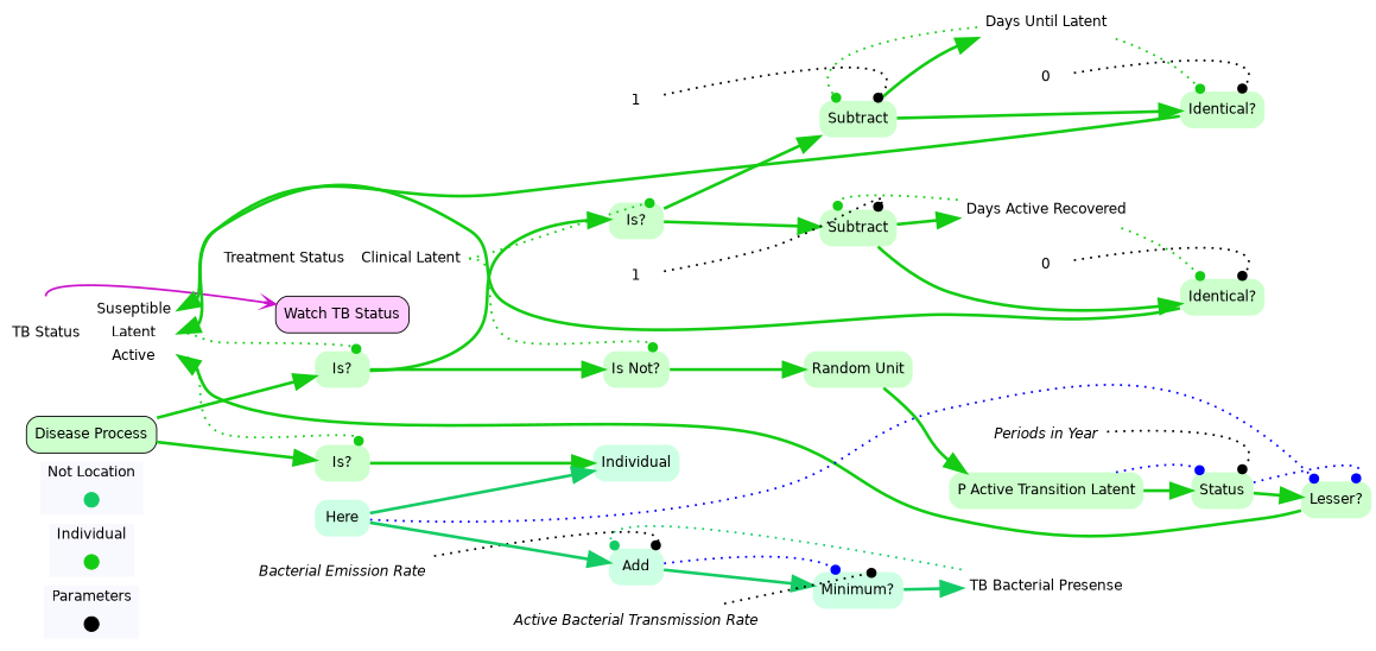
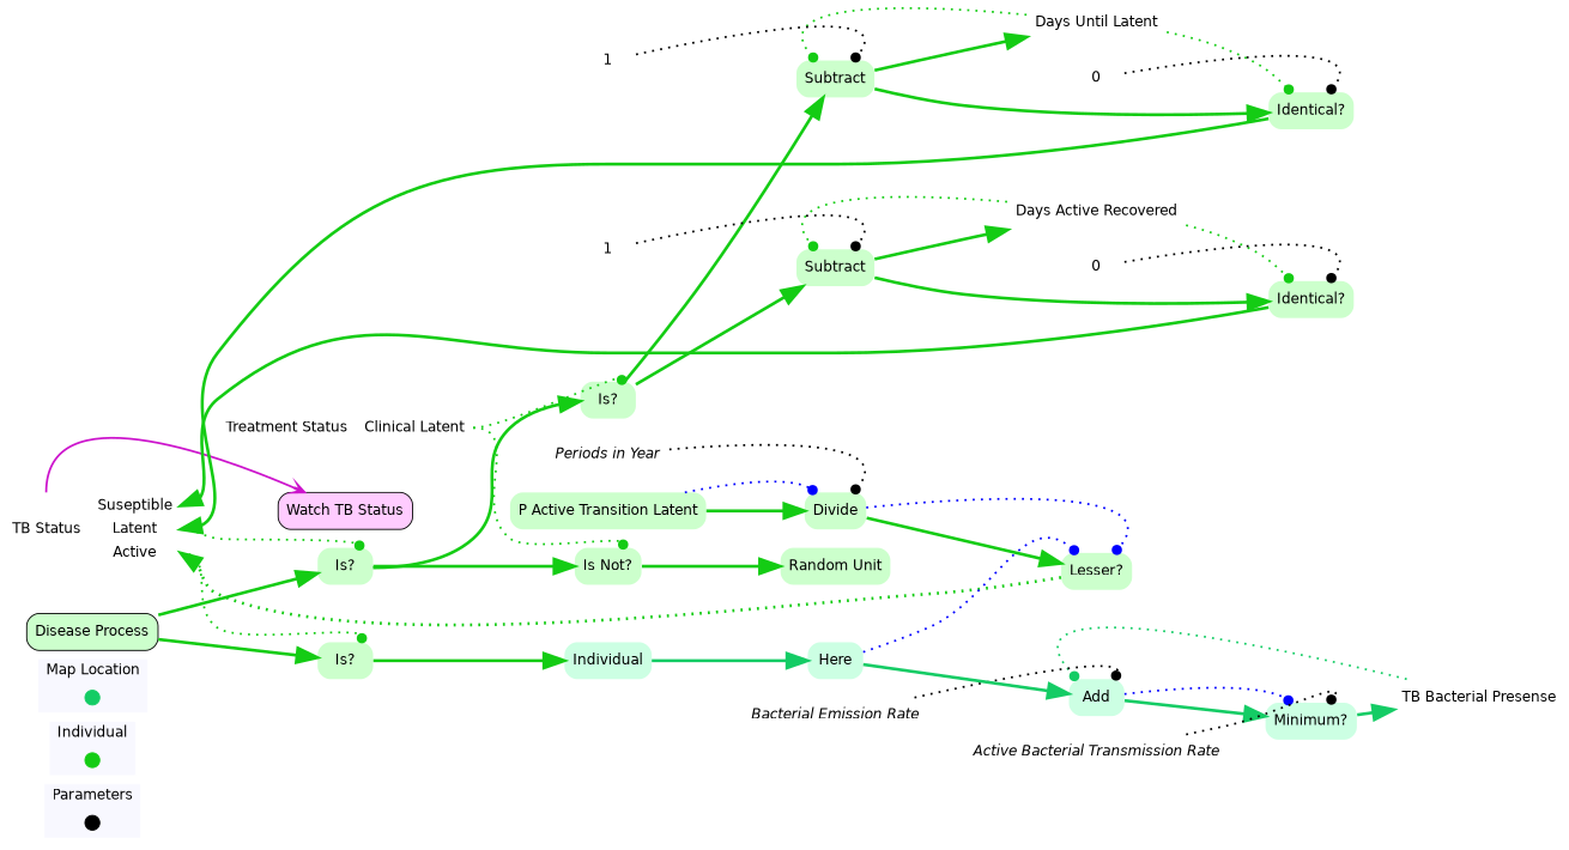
  digraph {
    rankdir=LR
    node [color="0.333, 0.2, 1.0" shape=none style="rounded,filled" fontname=Helvetica]
    edge [color="0.333, 0.9 , 0.8" penwidth=3.0 arrowsize=2.0]
    contextOverview [color=black fixedsize=true fontcolor=white height=.2 shape=point style=filled width=.2 fontname=""]
    diseaseProcessOverview [color="0.333, 0.9 , 0.8" fixedsize=true fontcolor=white height=.2 shape=point style=filled width=.2]
    individualOverview [color="0.407, 0.9 , 0.8" fixedsize=true fontcolor=white height=.2 shape=point style=filled width=.2]
    n4 [color=black fillcolor="0.833, 0.2, 1.0" label="Watch TB Status" shape=box]
    n5 [color=none fillcolor=white label="{<individualtBStatus> TB Status | {<individualtBStatussuseptible> Suseptible|<individualtBStatuslatent> Latent|<individualtBStatusactive> Active}}" shape=record style=filled]
    n6 [label="Is?"]
    n7 [label="Is?"]
    n8 [label="Is?"]
    n9 [label="Is Not?"]
    n10 [color=gray fillcolor="0.407, 0.2, 1.0" label=Individual]
    n11 [color=none fillcolor=white label="{<individualtreatmentStatus> Treatment Status | {<individualtreatmentStatusclinicalTreatment> Clinical Latent}}" shape=record style=filled]
    n12 [label=Subtract]
    n13 [label=Subtract]
    n14 [label="Random Unit"]
    n15 [color=none fillcolor=white fontsize=14 label="Days Until Latent" style=filled]
    n16 [label="Identical?"]
    n17 [color=none fillcolor=white fontsize=14 label="Days Active Recovered" style=filled]
    n18 [label="Identical?"]
    n19 [color=none fillcolor=white fontsize=14 label=<<i>Periods in Year</i>> style=filled]
-   n20 [label=Status]
+   n20 [label=Divide]
    n21 [label="Lesser?"]
    n22 [color=none fillcolor=white fontsize=14 label="TB Bacterial Presense" style=filled]
    n23 [color="0.407, 0.2, 1.0" label=Add]
    n24 [color="0.407, 0.2, 1.0" label="Minimum?"]
    n25 [color=none fillcolor=white fontsize=14 label=<<i>Bacterial Emission Rate</i>> style=filled]
    n26 [color=none fillcolor=white fontsize=14 label=<<i>Active Bacterial Transmission Rate</i>> style=filled]
    n27 [color=black fillcolor="0.333, 0.2, 1.0" label="Disease Process" shape=box]
    n28 [color="0.407, 0.2, 1.0" label=Here]
    n29 [label="P Active Transition Latent"]
    n30 [label=0 color="" style=""]
    n31 [label=0 color="" style=""]
    n32 [label=1 color="" style=""]
    n33 [label=1 color="" style=""]
    subgraph cluster_1 {
      color=white
      fillcolor=ghostwhite
      fontname=Helvetica
      label=Parameters
      labeljust=l
      style=filled
      contextOverview
    }
    subgraph cluster_2 {
      color=white
      fillcolor=ghostwhite
      fontname=Helvetica
      label=Individual
      labeljust=l
      nodesep=0.1
      style=filled
      diseaseProcessOverview
    }
    subgraph cluster_3 {
      color=white
      fillcolor=ghostwhite
      fontname=Helvetica
-     label="Not Location"
+     label="Map Location"
      labeljust=l
      nodesep=0.1
      style=filled
      individualOverview
    }
    n5 -> n4 [arrowhead=vee color="0.833, 0.9 , 0.8" penwidth=2.0 tailport=individualtBStatus arrowsize=""]
    n5 -> n6 [arrowhead=dot headport=ne penwidth=2.0 style=dotted tailport=individualtBStatuslatent arrowsize=""]
    n5 -> n7 [arrowhead=dot headport=ne penwidth=2.0 style=dotted tailport=individualtBStatusactive arrowsize=""]
    n6 -> n8
    n6 -> n9
    n7 -> n10
    n8 -> n12
    n8 -> n13
    n9 -> n14
-   n28 -> n10 [color="0.407, 0.9 , 0.8"]
+   n10 -> n28 [color="0.407, 0.9 , 0.8"]
    n11 -> n8 [arrowhead=dot headport=ne penwidth=2.0 style=dotted tailport=individualtreatmentStatusclinicalTreatment arrowsize=""]
    n11 -> n9 [arrowhead=dot headport=ne penwidth=2.0 style=dotted tailport=individualtreatmentStatusclinicalTreatment arrowsize=""]
    n12 -> n15
    n12 -> n16
    n13 -> n17
    n13 -> n18
-   n14 -> n29
    n15 -> n12 [arrowhead=dot headport=nw penwidth=2.0 style=dotted arrowsize=""]
    n15 -> n16 [arrowhead=dot headport=nw penwidth=2.0 style=dotted arrowsize=""]
    n16 -> n5 [headport=individualtBStatuslatent]
    n17 -> n13 [arrowhead=dot headport=nw penwidth=2.0 style=dotted arrowsize=""]
    n17 -> n18 [arrowhead=dot headport=nw penwidth=2.0 style=dotted arrowsize=""]
    n18 -> n5 [headport=individualtBStatussuseptible]
    n19 -> n20 [arrowhead=dot color=black headport=ne penwidth=2.0 style=dotted arrowsize=""]
    n20 -> n21
    n20 -> n21 [arrowhead=dot color=blue headport=ne penwidth=2.0 style=dotted arrowsize=""]
-   n21 -> n5 [headport=individualtBStatusactive]
+   n21 -> n5 [headport=individualtBStatusactive style=dotted]
    n22 -> n23 [arrowhead=dot color="0.407, 0.9 , 0.8" headport=nw penwidth=2.0 style=dotted arrowsize=""]
    n23 -> n24 [color="0.407, 0.9 , 0.8"]
    n23 -> n24 [arrowhead=dot color=blue headport=nw penwidth=2.0 style=dotted arrowsize=""]
    n24 -> n22 [color="0.407, 0.9 , 0.8"]
    n25 -> n23 [arrowhead=dot color=black headport=ne penwidth=2.0 style=dotted arrowsize=""]
    n26 -> n24 [arrowhead=dot color=black headport=ne penwidth=2.0 style=dotted arrowsize=""]
    n27 -> n6
    n27 -> n7
    n28 -> n21 [arrowhead=dot color=blue headport=nw penwidth=2.0 style=dotted arrowsize=""]
    n28 -> n23 [color="0.407, 0.9 , 0.8"]
    n29 -> n20
    n29 -> n20 [arrowhead=dot color=blue headport=nw penwidth=2.0 style=dotted arrowsize=""]
    n30 -> n16 [arrowhead=dot color=black headport=ne penwidth=2.0 style=dotted arrowsize=""]
    n31 -> n18 [arrowhead=dot color=black headport=ne penwidth=2.0 style=dotted arrowsize=""]
    n32 -> n13 [arrowhead=dot color=black headport=ne penwidth=2.0 style=dotted arrowsize=""]
    n33 -> n12 [arrowhead=dot color=black headport=ne penwidth=2.0 style=dotted arrowsize=""]
  }
